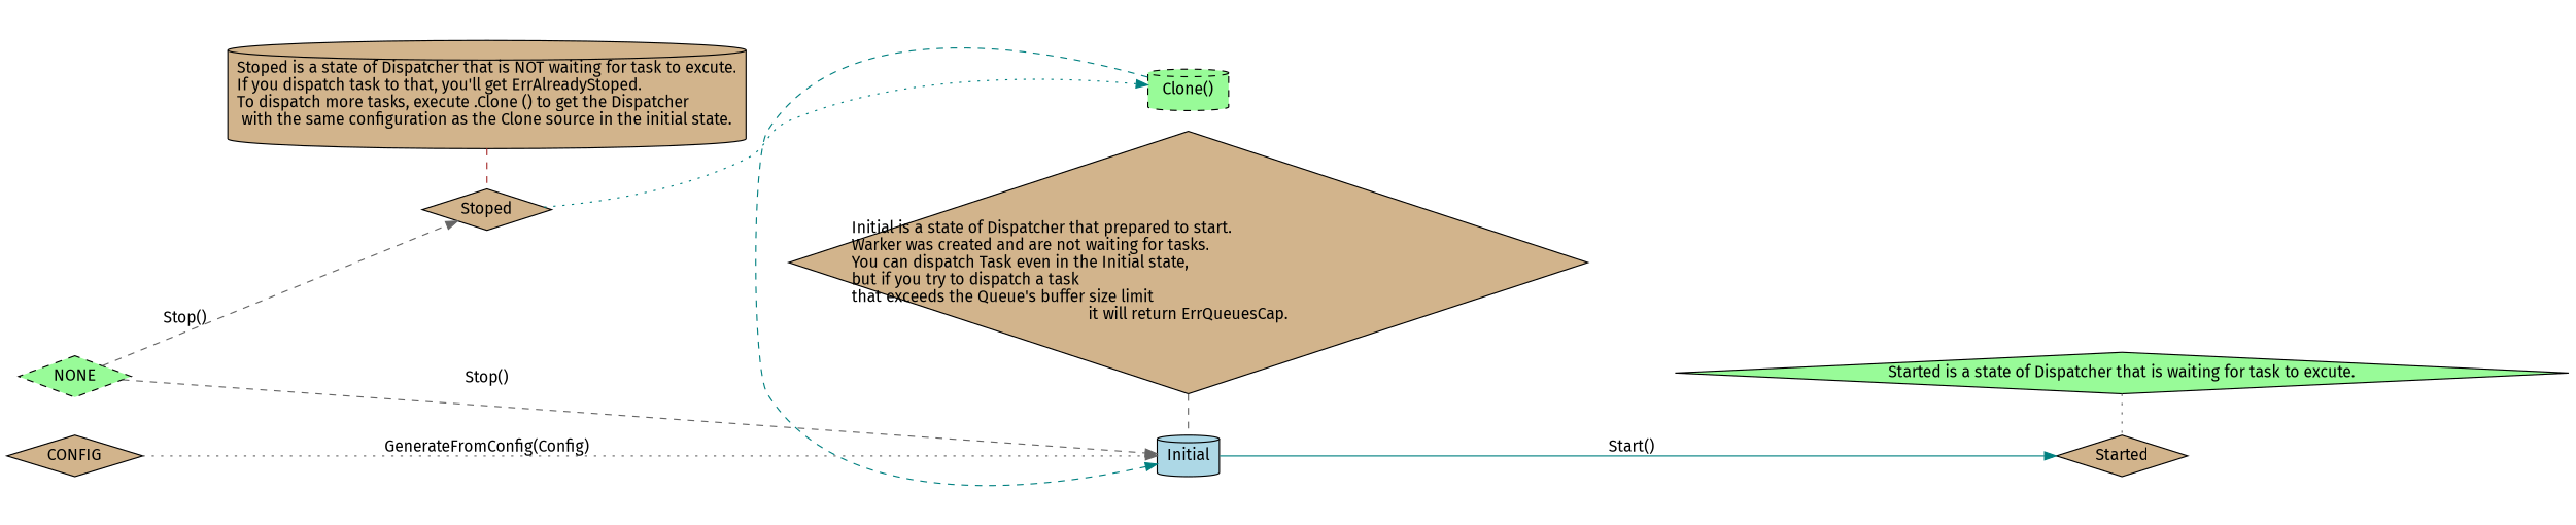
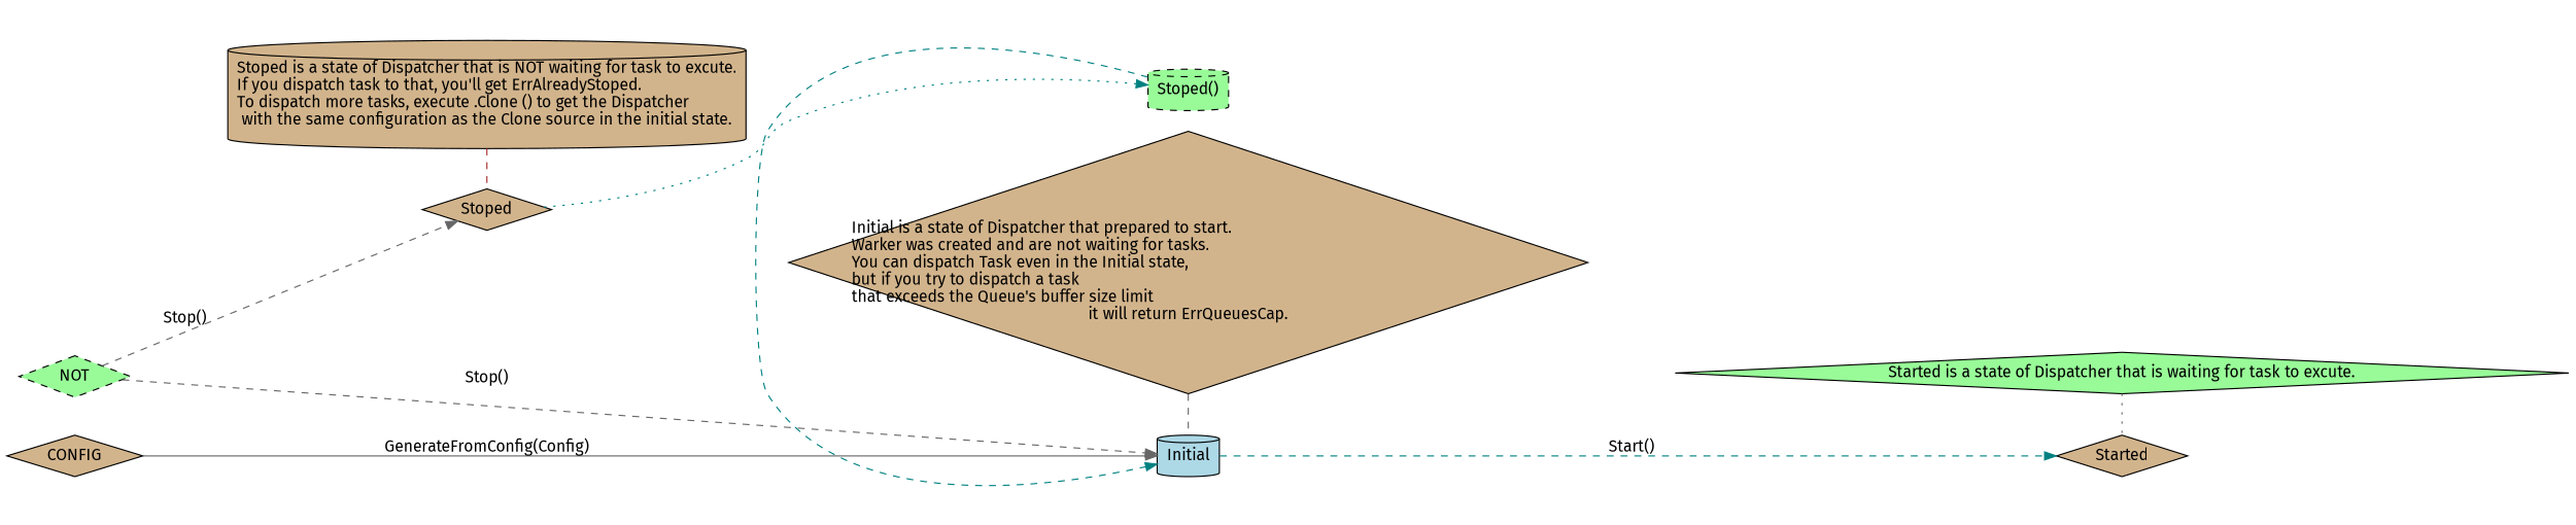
  digraph {
    fontname="Fira Sans"
    rankdir=LR
    node [fillcolor=tan fontname="Fira Sans" group=0 shape=diamond style=filled]
    edge [color=gray40 fontname="Fira Sans" style=dashed]
-   NONE [fillcolor=palegreen group=-1 style="dashed,filled"]
+   NONE [fillcolor=palegreen group=-1 style="dashed,filled" label=NOT]
    CONFIG
-   n3 [fillcolor=palegreen group=-1 label="Clone()" shape=cylinder style="dashed,filled"]
+   n3 [fillcolor=palegreen group=-1 label="Stoped()" shape=cylinder style="dashed,filled"]
    Initial [fillcolor=lightblue shape=cylinder]
    n5 [label="\lInitial is a state of Dispatcher that prepared to start.\lWarker was created and are not waiting for tasks.\lYou can dispatch Task even in the Initial state,\lbut if you try to dispatch a task \lthat exceeds the Queue's buffer size limit\lit will return ErrQueuesCap." group=""]
    Started
    n7 [fillcolor=palegreen label="Started is a state of Dispatcher that is waiting for task to excute." group=""]
    Stoped
    n9 [label="Stoped is a state of Dispatcher that is NOT waiting for task to excute.\lIf you dispatch task to that, you'll get ErrAlreadyStoped.\lTo dispatch more tasks, execute .Clone () to get the Dispatcher\lwith the same configuration as the Clone source in the initial state." shape=cylinder group=""]
    subgraph sub_1 {
      rank=same
      NONE
      CONFIG
    }
    subgraph sub_2 {
      rank=same
      n3
      Initial
      n5
    }
    subgraph sub_3 {
      rank=same
      Started
      n7
    }
    subgraph sub_4 {
      rank=same
      Stoped
      n9
    }
    NONE -> Initial [label="Stop()"]
    NONE -> Stoped [label="Stop()"]
-   CONFIG -> Initial [label="GenerateFromConfig(Config)" style=dotted]
+   CONFIG -> Initial [label="GenerateFromConfig(Config)" style=solid]
    n3 -> Initial [color=teal]
-   Initial -> Started [color=teal label="Start()" style=solid]
+   Initial -> Started [color=teal label="Start()"]
    n5 -> Initial [constraint=false dir=none]
    n7 -> Started [constraint=false dir=none style=dotted]
    Stoped -> n3 [color=teal style=dotted]
    n9 -> Stoped [color=brown constraint=false dir=none]
  }
